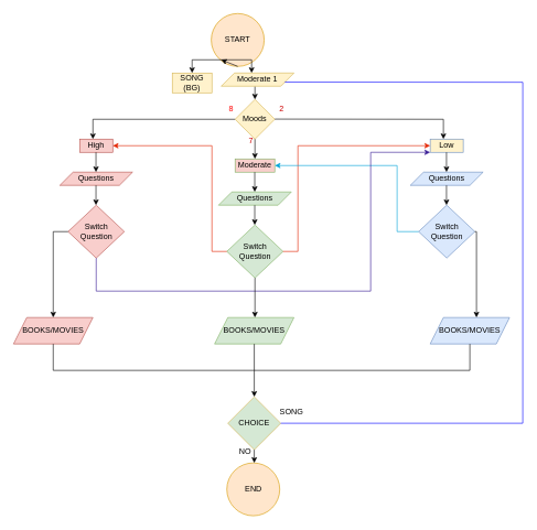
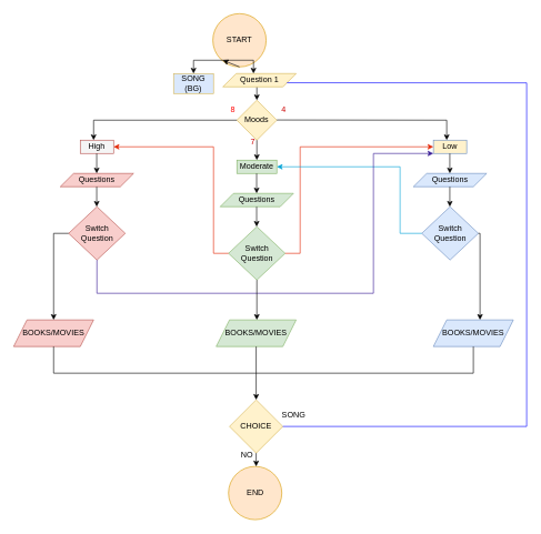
  <mxCell id="0" />
  <mxCell id="1" parent="0" />
  <mxCell id="2" value="START" style="ellipse;whiteSpace=wrap;html=1;aspect=fixed;fillColor=#ffe6cc;strokeColor=#d79b00;" vertex="1" parent="1"><mxGeometry x="319" y="20" width="80" height="80" as="geometry" /></mxCell>
  <mxCell id="3" value="" style="endArrow=classic;html=1;rounded=0;exitX=0.5;exitY=1;exitDx=0;exitDy=0;" edge="1" parent="1" source="2"><mxGeometry width="50" height="50" relative="1" as="geometry"><mxPoint x="310" y="210" as="sourcePoint" /><mxPoint x="334" y="90" as="targetPoint" /></mxGeometry></mxCell>
  <mxCell id="4" value="" style="endArrow=none;html=1;rounded=0;" edge="1" parent="1"><mxGeometry width="50" height="50" relative="1" as="geometry"><mxPoint x="290" y="90" as="sourcePoint" /><mxPoint x="380" y="90" as="targetPoint" /></mxGeometry></mxCell>
  <mxCell id="5" value="" style="endArrow=classic;html=1;rounded=0;" edge="1" parent="1"><mxGeometry width="50" height="50" relative="1" as="geometry"><mxPoint x="290" y="90" as="sourcePoint" /><mxPoint x="290" y="110" as="targetPoint" /></mxGeometry></mxCell>
  <mxCell id="6" value="" style="endArrow=classic;html=1;rounded=0;" edge="1" parent="1"><mxGeometry width="50" height="50" relative="1" as="geometry"><mxPoint x="380" y="90" as="sourcePoint" /><mxPoint x="380" y="110" as="targetPoint" /></mxGeometry></mxCell>
- <mxCell id="7" value="SONG (BG)" style="rounded=0;whiteSpace=wrap;html=1;fillColor=#fff2cc;strokeColor=#d6b656;" vertex="1" parent="1"><mxGeometry x="260" y="110" width="60" height="30" as="geometry" /></mxCell>
+ <mxCell id="7" value="SONG (BG)" style="rounded=0;whiteSpace=wrap;html=1;fillColor=#dae8fc;strokeColor=#d6b656;" vertex="1" parent="1"><mxGeometry x="260" y="110" width="60" height="30" as="geometry" /></mxCell>
  <mxCell id="8" value="Moods" style="rhombus;whiteSpace=wrap;html=1;fillColor=#fff2cc;strokeColor=#d6b656;" vertex="1" parent="1"><mxGeometry x="355" y="150" width="60" height="60" as="geometry" /></mxCell>
  <mxCell id="9" value="" style="endArrow=classic;html=1;rounded=0;exitX=0.5;exitY=1;exitDx=0;exitDy=0;entryX=0.5;entryY=0;entryDx=0;entryDy=0;" edge="1" parent="1" target="8"><mxGeometry width="50" height="50" relative="1" as="geometry"><mxPoint x="385" y="130" as="sourcePoint" /><mxPoint x="300" y="120" as="targetPoint" /><Array as="points" /></mxGeometry></mxCell>
  <mxCell id="10" value="" style="endArrow=classic;html=1;rounded=0;exitX=0.5;exitY=1;exitDx=0;exitDy=0;" edge="1" parent="1" source="8"><mxGeometry width="50" height="50" relative="1" as="geometry"><mxPoint x="390" y="220" as="sourcePoint" /><mxPoint x="385" y="240" as="targetPoint" /></mxGeometry></mxCell>
  <mxCell id="11" value="&lt;font color=&quot;#ff0000&quot;&gt;8&lt;/font&gt;" style="text;html=1;align=center;verticalAlign=middle;resizable=0;points=[];autosize=1;strokeColor=none;fillColor=none;" vertex="1" parent="1"><mxGeometry x="334" y="150" width="30" height="30" as="geometry" /></mxCell>
- <mxCell id="12" value="&lt;font color=&quot;#cc0000&quot;&gt;2&lt;/font&gt;" style="text;html=1;align=center;verticalAlign=middle;resizable=0;points=[];autosize=1;strokeColor=none;fillColor=none;" vertex="1" parent="1"><mxGeometry x="410" y="150" width="30" height="30" as="geometry" /></mxCell>
+ <mxCell id="12" value="&lt;font color=&quot;#cc0000&quot;&gt;4&lt;/font&gt;" style="text;html=1;align=center;verticalAlign=middle;resizable=0;points=[];autosize=1;strokeColor=none;fillColor=none;" vertex="1" parent="1"><mxGeometry x="410" y="150" width="30" height="30" as="geometry" /></mxCell>
  <mxCell id="13" value="&lt;font color=&quot;#cc0000&quot;&gt;7&lt;/font&gt;" style="text;html=1;align=center;verticalAlign=middle;resizable=0;points=[];autosize=1;strokeColor=none;fillColor=none;" vertex="1" parent="1"><mxGeometry x="364" y="198" width="30" height="30" as="geometry" /></mxCell>
  <mxCell id="14" value="" style="endArrow=none;html=1;rounded=0;entryX=0;entryY=0.5;entryDx=0;entryDy=0;" edge="1" parent="1" target="8"><mxGeometry width="50" height="50" relative="1" as="geometry"><mxPoint x="140" y="180" as="sourcePoint" /><mxPoint x="350" y="180" as="targetPoint" /></mxGeometry></mxCell>
  <mxCell id="15" value="" style="endArrow=none;html=1;rounded=0;" edge="1" parent="1"><mxGeometry width="50" height="50" relative="1" as="geometry"><mxPoint x="415" y="179.71" as="sourcePoint" /><mxPoint x="670" y="180" as="targetPoint" /></mxGeometry></mxCell>
  <mxCell id="16" value="" style="endArrow=classic;html=1;rounded=0;" edge="1" parent="1"><mxGeometry width="50" height="50" relative="1" as="geometry"><mxPoint x="140" y="180" as="sourcePoint" /><mxPoint x="140" y="210" as="targetPoint" /></mxGeometry></mxCell>
  <mxCell id="17" value="" style="endArrow=classic;html=1;rounded=0;" edge="1" parent="1"><mxGeometry width="50" height="50" relative="1" as="geometry"><mxPoint x="670" y="180" as="sourcePoint" /><mxPoint x="670" y="210" as="targetPoint" /></mxGeometry></mxCell>
- <mxCell id="18" value="High" style="rounded=0;whiteSpace=wrap;html=1;fillColor=#f8cecc;strokeColor=#b85450;" vertex="1" parent="1"><mxGeometry x="120" y="210" width="50" height="20" as="geometry" /></mxCell>
- <mxCell id="19" value="Moderate" style="rounded=0;whiteSpace=wrap;html=1;fillColor=#f8cecc;strokeColor=#82b366;" vertex="1" parent="1"><mxGeometry x="355" y="240" width="60" height="20" as="geometry" /></mxCell>
+ <mxCell id="18" value="High" style="rounded=0;whiteSpace=wrap;html=1;fillColor=#f5f5f5;strokeColor=#b85450;" vertex="1" parent="1"><mxGeometry x="120" y="210" width="50" height="20" as="geometry" /></mxCell>
+ <mxCell id="19" value="Moderate" style="rounded=0;whiteSpace=wrap;html=1;fillColor=#d5e8d4;strokeColor=#82b366;" vertex="1" parent="1"><mxGeometry x="355" y="240" width="60" height="20" as="geometry" /></mxCell>
  <mxCell id="20" value="Low" style="rounded=0;whiteSpace=wrap;html=1;fillColor=#fff2cc;strokeColor=#6c8ebf;" vertex="1" parent="1"><mxGeometry x="650" y="210" width="50" height="20" as="geometry" /></mxCell>
  <mxCell id="21" value="" style="endArrow=classic;html=1;rounded=0;" edge="1" parent="1"><mxGeometry width="50" height="50" relative="1" as="geometry"><mxPoint x="144.66" y="230" as="sourcePoint" /><mxPoint x="144.66" y="260" as="targetPoint" /></mxGeometry></mxCell>
  <mxCell id="22" value="" style="endArrow=classic;html=1;rounded=0;" edge="1" parent="1"><mxGeometry width="50" height="50" relative="1" as="geometry"><mxPoint x="674.66" y="230" as="sourcePoint" /><mxPoint x="674.66" y="260" as="targetPoint" /></mxGeometry></mxCell>
  <mxCell id="23" value="" style="endArrow=classic;html=1;rounded=0;" edge="1" parent="1"><mxGeometry width="50" height="50" relative="1" as="geometry"><mxPoint x="384.71" y="260" as="sourcePoint" /><mxPoint x="384.71" y="290" as="targetPoint" /></mxGeometry></mxCell>
- <mxCell id="24" value="Moderate 1" style="shape=parallelogram;perimeter=parallelogramPerimeter;whiteSpace=wrap;html=1;fixedSize=1;fillColor=#fff2cc;strokeColor=#d6b656;" vertex="1" parent="1"><mxGeometry x="334" y="110" width="110" height="20" as="geometry" /></mxCell>
+ <mxCell id="24" value="Question 1" style="shape=parallelogram;perimeter=parallelogramPerimeter;whiteSpace=wrap;html=1;fixedSize=1;fillColor=#fff2cc;strokeColor=#d6b656;" vertex="1" parent="1"><mxGeometry x="334" y="110" width="110" height="20" as="geometry" /></mxCell>
  <mxCell id="25" value="Questions" style="shape=parallelogram;perimeter=parallelogramPerimeter;whiteSpace=wrap;html=1;fixedSize=1;fillColor=#f8cecc;strokeColor=#b85450;" vertex="1" parent="1"><mxGeometry x="90" y="260" width="110" height="20" as="geometry" /></mxCell>
  <mxCell id="26" value="Questions" style="shape=parallelogram;perimeter=parallelogramPerimeter;whiteSpace=wrap;html=1;fixedSize=1;fillColor=#d5e8d4;strokeColor=#82b366;" vertex="1" parent="1"><mxGeometry x="330" y="290" width="110" height="20" as="geometry" /></mxCell>
  <mxCell id="27" value="Questions" style="shape=parallelogram;perimeter=parallelogramPerimeter;whiteSpace=wrap;html=1;fixedSize=1;fillColor=#dae8fc;strokeColor=#6c8ebf;" vertex="1" parent="1"><mxGeometry x="620" y="260" width="110" height="20" as="geometry" /></mxCell>
  <mxCell id="28" value="" style="endArrow=classic;html=1;rounded=0;" edge="1" parent="1"><mxGeometry width="50" height="50" relative="1" as="geometry"><mxPoint x="144.66" y="280" as="sourcePoint" /><mxPoint x="144.66" y="310" as="targetPoint" /></mxGeometry></mxCell>
  <mxCell id="29" value="" style="endArrow=classic;html=1;rounded=0;" edge="1" parent="1"><mxGeometry width="50" height="50" relative="1" as="geometry"><mxPoint x="384.71" y="310" as="sourcePoint" /><mxPoint x="384.71" y="340" as="targetPoint" /></mxGeometry></mxCell>
  <mxCell id="30" value="" style="endArrow=classic;html=1;rounded=0;" edge="1" parent="1"><mxGeometry width="50" height="50" relative="1" as="geometry"><mxPoint x="674.66" y="280" as="sourcePoint" /><mxPoint x="674.66" y="310" as="targetPoint" /></mxGeometry></mxCell>
  <mxCell id="31" value="Switch Question" style="rhombus;whiteSpace=wrap;html=1;fillColor=#f8cecc;strokeColor=#b85450;" vertex="1" parent="1"><mxGeometry x="102.5" y="310" width="85" height="80" as="geometry" /></mxCell>
  <mxCell id="32" value="Switch Question" style="rhombus;whiteSpace=wrap;html=1;fillColor=#d5e8d4;strokeColor=#82b366;" vertex="1" parent="1"><mxGeometry x="342.5" y="340" width="85" height="80" as="geometry" /></mxCell>
  <mxCell id="33" value="Switch Question" style="rhombus;whiteSpace=wrap;html=1;fillColor=#dae8fc;strokeColor=#6c8ebf;" vertex="1" parent="1"><mxGeometry x="632.5" y="310" width="85" height="80" as="geometry" /></mxCell>
  <mxCell id="34" value="" style="endArrow=classic;html=1;rounded=0;entryX=1;entryY=0.5;entryDx=0;entryDy=0;strokeColor=#e32400;exitX=0;exitY=0.5;exitDx=0;exitDy=0;" edge="1" parent="1" source="32" target="18"><mxGeometry width="50" height="50" relative="1" as="geometry"><mxPoint x="340" y="380" as="sourcePoint" /><mxPoint x="240" y="270" as="targetPoint" /><Array as="points"><mxPoint x="320" y="380" /><mxPoint x="320" y="220" /></Array></mxGeometry></mxCell>
  <mxCell id="35" value="" style="endArrow=classic;html=1;rounded=0;exitX=1;exitY=0.5;exitDx=0;exitDy=0;entryX=0;entryY=0.5;entryDx=0;entryDy=0;fillColor=#f8cecc;strokeColor=#e32400;" edge="1" parent="1" source="32" target="20"><mxGeometry width="50" height="50" relative="1" as="geometry"><mxPoint x="370" y="410" as="sourcePoint" /><mxPoint x="420" y="360" as="targetPoint" /><Array as="points"><mxPoint x="450" y="380" /><mxPoint x="450" y="220" /></Array></mxGeometry></mxCell>
  <mxCell id="36" value="" style="endArrow=classic;html=1;rounded=0;exitX=0;exitY=0.5;exitDx=0;exitDy=0;entryX=1;entryY=0.5;entryDx=0;entryDy=0;strokeColor=#00a3d7;" edge="1" parent="1" source="33" target="19"><mxGeometry width="50" height="50" relative="1" as="geometry"><mxPoint x="620" y="350" as="sourcePoint" /><mxPoint x="420" y="290" as="targetPoint" /><Array as="points"><mxPoint x="600" y="350" /><mxPoint x="600" y="250" /></Array></mxGeometry></mxCell>
  <mxCell id="37" value="" style="endArrow=classic;html=1;rounded=0;exitX=0.5;exitY=1;exitDx=0;exitDy=0;entryX=0;entryY=1;entryDx=0;entryDy=0;strokeColor=#371a94;" edge="1" parent="1" source="31" target="20"><mxGeometry width="50" height="50" relative="1" as="geometry"><mxPoint x="187.5" y="400" as="sourcePoint" /><mxPoint x="237.5" y="350" as="targetPoint" /><Array as="points"><mxPoint x="145" y="440" /><mxPoint x="560" y="440" /><mxPoint x="560" y="230" /></Array></mxGeometry></mxCell>
  <mxCell id="38" value="" style="endArrow=classic;html=1;rounded=0;exitX=0.5;exitY=1;exitDx=0;exitDy=0;" edge="1" parent="1" source="32"><mxGeometry width="50" height="50" relative="1" as="geometry"><mxPoint x="400" y="350" as="sourcePoint" /><mxPoint x="385" y="480" as="targetPoint" /></mxGeometry></mxCell>
  <mxCell id="39" value="" style="endArrow=classic;html=1;rounded=0;exitX=0;exitY=0.5;exitDx=0;exitDy=0;" edge="1" parent="1" source="31"><mxGeometry width="50" height="50" relative="1" as="geometry"><mxPoint x="410" y="350" as="sourcePoint" /><mxPoint x="80" y="480" as="targetPoint" /><Array as="points"><mxPoint x="80" y="350" /></Array></mxGeometry></mxCell>
  <mxCell id="40" value="" style="endArrow=classic;html=1;rounded=0;exitX=1;exitY=0.5;exitDx=0;exitDy=0;" edge="1" parent="1" source="33"><mxGeometry width="50" height="50" relative="1" as="geometry"><mxPoint x="630" y="350" as="sourcePoint" /><mxPoint x="720" y="480" as="targetPoint" /><Array as="points"><mxPoint x="720" y="350" /></Array></mxGeometry></mxCell>
  <mxCell id="41" value="BOOKS/MOVIES" style="shape=parallelogram;perimeter=parallelogramPerimeter;whiteSpace=wrap;html=1;fixedSize=1;fillColor=#f8cecc;strokeColor=#b85450;" vertex="1" parent="1"><mxGeometry x="20" y="480" width="120" height="40" as="geometry" /></mxCell>
  <mxCell id="42" value="BOOKS/MOVIES" style="shape=parallelogram;perimeter=parallelogramPerimeter;whiteSpace=wrap;html=1;fixedSize=1;fillColor=#d5e8d4;strokeColor=#82b366;" vertex="1" parent="1"><mxGeometry x="324" y="480" width="120" height="40" as="geometry" /></mxCell>
  <mxCell id="43" value="BOOKS/MOVIES" style="shape=parallelogram;perimeter=parallelogramPerimeter;whiteSpace=wrap;html=1;fixedSize=1;fillColor=#dae8fc;strokeColor=#6c8ebf;" vertex="1" parent="1"><mxGeometry x="650" y="480" width="120" height="40" as="geometry" /></mxCell>
  <mxCell id="44" value="" style="endArrow=none;html=1;rounded=0;exitX=0.5;exitY=1;exitDx=0;exitDy=0;entryX=0.5;entryY=1;entryDx=0;entryDy=0;" edge="1" parent="1" source="41" target="43"><mxGeometry width="50" height="50" relative="1" as="geometry"><mxPoint x="330" y="440" as="sourcePoint" /><mxPoint x="380" y="390" as="targetPoint" /><Array as="points"><mxPoint x="80" y="560" /><mxPoint x="710" y="560" /></Array></mxGeometry></mxCell>
  <mxCell id="45" value="" style="endArrow=classic;html=1;rounded=0;exitX=0.5;exitY=1;exitDx=0;exitDy=0;" edge="1" parent="1" source="42"><mxGeometry width="50" height="50" relative="1" as="geometry"><mxPoint x="330" y="440" as="sourcePoint" /><mxPoint x="384" y="600" as="targetPoint" /></mxGeometry></mxCell>
  <mxCell id="46" value="END" style="ellipse;whiteSpace=wrap;html=1;aspect=fixed;fillColor=#ffe6cc;strokeColor=#d79b00;" vertex="1" parent="1"><mxGeometry x="342.5" y="700" width="80" height="80" as="geometry" /></mxCell>
- <mxCell id="47" value="CHOICE" style="rhombus;whiteSpace=wrap;html=1;fillColor=#d5e8d4;strokeColor=#d6b656;" vertex="1" parent="1"><mxGeometry x="344" y="600" width="80" height="80" as="geometry" /></mxCell>
+ <mxCell id="47" value="CHOICE" style="rhombus;whiteSpace=wrap;html=1;fillColor=#fff2cc;strokeColor=#d6b656;" vertex="1" parent="1"><mxGeometry x="344" y="600" width="80" height="80" as="geometry" /></mxCell>
  <mxCell id="48" value="" style="endArrow=none;html=1;rounded=0;exitX=1;exitY=0.5;exitDx=0;exitDy=0;entryX=1;entryY=0.75;entryDx=0;entryDy=0;strokeColor=#0000FF;" edge="1" parent="1" source="47" target="24"><mxGeometry width="50" height="50" relative="1" as="geometry"><mxPoint x="330" y="810" as="sourcePoint" /><mxPoint x="380" y="760" as="targetPoint" /><Array as="points"><mxPoint x="790" y="640" /><mxPoint x="790" y="124" /></Array></mxGeometry></mxCell>
  <mxCell id="49" value="" style="endArrow=classic;html=1;rounded=0;exitX=0.5;exitY=1;exitDx=0;exitDy=0;" edge="1" parent="1" source="47"><mxGeometry width="50" height="50" relative="1" as="geometry"><mxPoint x="340" y="490" as="sourcePoint" /><mxPoint x="384" y="700" as="targetPoint" /></mxGeometry></mxCell>
  <mxCell id="50" value="NO" style="text;html=1;align=center;verticalAlign=middle;resizable=0;points=[];autosize=1;strokeColor=none;fillColor=none;" vertex="1" parent="1"><mxGeometry x="350" y="668" width="40" height="30" as="geometry" /></mxCell>
  <mxCell id="51" value="SONG" style="text;html=1;align=center;verticalAlign=middle;resizable=0;points=[];autosize=1;strokeColor=none;fillColor=none;" vertex="1" parent="1"><mxGeometry x="415" y="608" width="50" height="30" as="geometry" /></mxCell>
